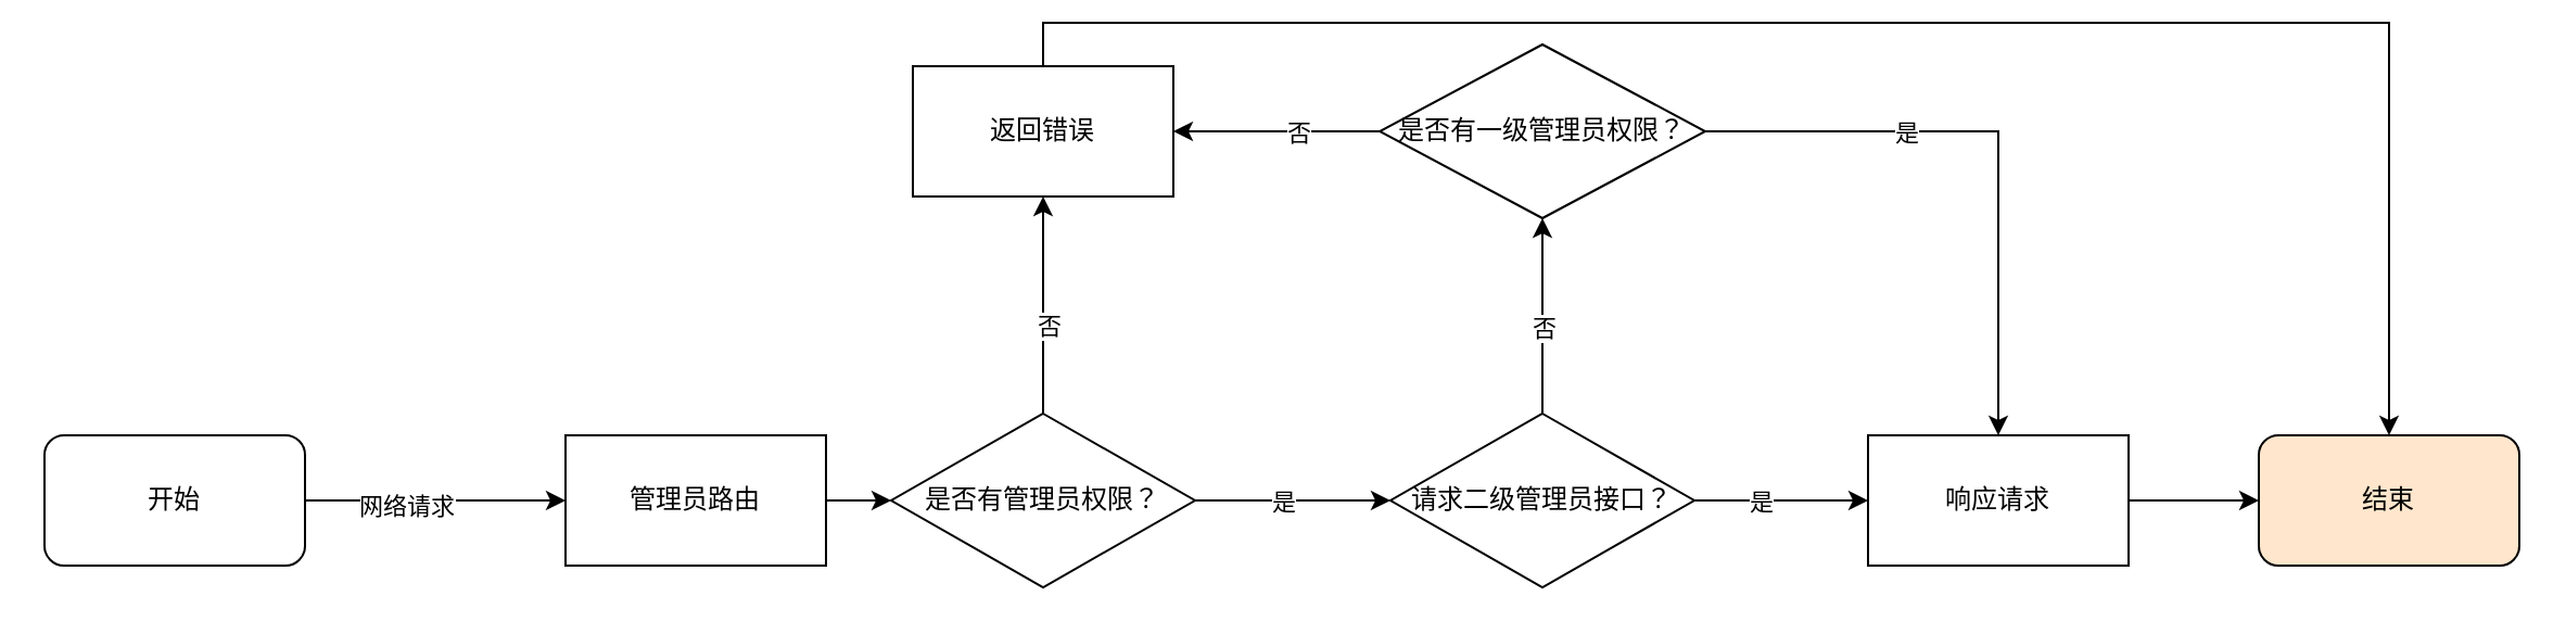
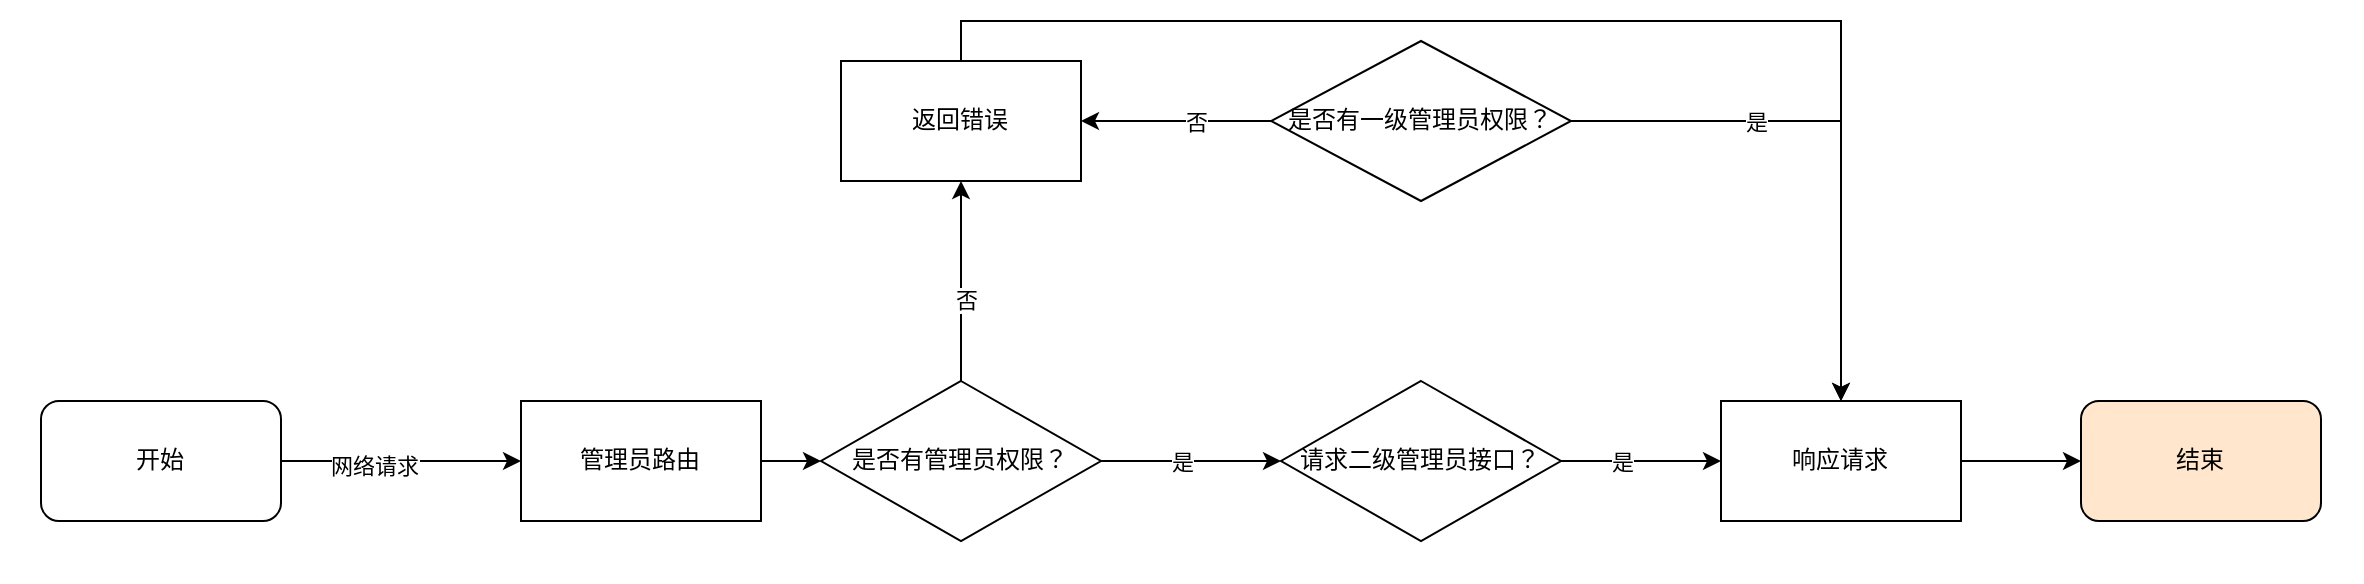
  <mxCell id="0" />
  <mxCell id="1" parent="0" />
  <mxCell id="2" value="管理员路由" style="rounded=0;whiteSpace=wrap;html=1;" vertex="1" parent="1"><mxGeometry x="260" y="200" width="120" height="60" as="geometry" /></mxCell>
  <mxCell id="3" value="" style="endArrow=classic;html=1;rounded=0;entryX=0;entryY=0.5;entryDx=0;entryDy=0;" edge="1" parent="1" target="2"><mxGeometry width="50" height="50" relative="1" as="geometry"><mxPoint x="130" y="230" as="sourcePoint" /><mxPoint x="600" y="270" as="targetPoint" /></mxGeometry></mxCell>
  <mxCell id="4" value="网络请求" style="edgeLabel;html=1;align=center;verticalAlign=middle;resizable=0;points=[];" vertex="1" connectable="0" parent="3"><mxGeometry x="-0.132" y="-2" relative="1" as="geometry"><mxPoint as="offset" /></mxGeometry></mxCell>
  <mxCell id="5" value="是否有管理员权限？" style="rhombus;whiteSpace=wrap;html=1;" vertex="1" parent="1"><mxGeometry x="410" y="190" width="140" height="80" as="geometry" /></mxCell>
  <mxCell id="6" value="" style="endArrow=classic;html=1;rounded=0;exitX=1;exitY=0.5;exitDx=0;exitDy=0;entryX=0;entryY=0.5;entryDx=0;entryDy=0;" edge="1" parent="1" source="2" target="5"><mxGeometry width="50" height="50" relative="1" as="geometry"><mxPoint x="550" y="320" as="sourcePoint" /><mxPoint x="600" y="270" as="targetPoint" /></mxGeometry></mxCell>
  <mxCell id="7" value="" style="endArrow=classic;html=1;rounded=0;exitX=0.5;exitY=0;exitDx=0;exitDy=0;" edge="1" parent="1" source="5"><mxGeometry width="50" height="50" relative="1" as="geometry"><mxPoint x="550" y="320" as="sourcePoint" /><mxPoint x="480" y="90" as="targetPoint" /></mxGeometry></mxCell>
  <mxCell id="8" value="否" style="edgeLabel;html=1;align=center;verticalAlign=middle;resizable=0;points=[];" vertex="1" connectable="0" parent="7"><mxGeometry x="-0.18" y="-2" relative="1" as="geometry"><mxPoint as="offset" /></mxGeometry></mxCell>
- <mxCell id="9" style="edgeStyle=orthogonalEdgeStyle;rounded=0;orthogonalLoop=1;jettySize=auto;html=1;exitX=0.5;exitY=0;exitDx=0;exitDy=0;" edge="1" parent="1" source="10" target="26"><mxGeometry relative="1" as="geometry" /></mxCell>
+ <mxCell id="9" style="edgeStyle=orthogonalEdgeStyle;rounded=0;orthogonalLoop=1;jettySize=auto;html=1;exitX=0.5;exitY=0;exitDx=0;exitDy=0;" edge="1" parent="1" source="10" target="25"><mxGeometry relative="1" as="geometry" /></mxCell>
  <mxCell id="10" value="返回错误" style="rounded=0;whiteSpace=wrap;html=1;" vertex="1" parent="1"><mxGeometry x="420" y="30" width="120" height="60" as="geometry" /></mxCell>
  <mxCell id="11" value="" style="endArrow=classic;html=1;rounded=0;exitX=1;exitY=0.5;exitDx=0;exitDy=0;" edge="1" parent="1" source="5"><mxGeometry width="50" height="50" relative="1" as="geometry"><mxPoint x="660" y="300" as="sourcePoint" /><mxPoint x="640" y="230" as="targetPoint" /></mxGeometry></mxCell>
  <mxCell id="12" value="是" style="edgeLabel;html=1;align=center;verticalAlign=middle;resizable=0;points=[];" vertex="1" connectable="0" parent="11"><mxGeometry x="-0.372" y="-1" relative="1" as="geometry"><mxPoint x="12" y="-1" as="offset" /></mxGeometry></mxCell>
  <mxCell id="13" style="edgeStyle=orthogonalEdgeStyle;rounded=0;orthogonalLoop=1;jettySize=auto;html=1;exitX=1;exitY=0.5;exitDx=0;exitDy=0;" edge="1" parent="1" source="15" target="25"><mxGeometry relative="1" as="geometry" /></mxCell>
  <mxCell id="14" value="是" style="edgeLabel;html=1;align=center;verticalAlign=middle;resizable=0;points=[];" vertex="1" connectable="0" parent="13"><mxGeometry x="0.26" y="1" relative="1" as="geometry"><mxPoint x="-20" y="1" as="offset" /></mxGeometry></mxCell>
  <mxCell id="15" value="请求二级管理员接口？" style="rhombus;whiteSpace=wrap;html=1;" vertex="1" parent="1"><mxGeometry x="640" y="190" width="140" height="80" as="geometry" /></mxCell>
  <mxCell id="16" style="edgeStyle=orthogonalEdgeStyle;rounded=0;orthogonalLoop=1;jettySize=auto;html=1;exitX=1;exitY=0.5;exitDx=0;exitDy=0;" edge="1" parent="1" source="18" target="25"><mxGeometry relative="1" as="geometry" /></mxCell>
  <mxCell id="17" value="是" style="edgeLabel;html=1;align=center;verticalAlign=middle;resizable=0;points=[];" vertex="1" connectable="0" parent="16"><mxGeometry x="-0.328" relative="1" as="geometry"><mxPoint as="offset" /></mxGeometry></mxCell>
  <mxCell id="18" value="是否有一级管理员权限？" style="rhombus;whiteSpace=wrap;html=1;" vertex="1" parent="1"><mxGeometry x="635" y="20" width="150" height="80" as="geometry" /></mxCell>
- <mxCell id="19" value="" style="endArrow=classic;html=1;rounded=0;exitX=0.5;exitY=0;exitDx=0;exitDy=0;entryX=0.5;entryY=1;entryDx=0;entryDy=0;" edge="1" parent="1" source="15" target="18"><mxGeometry width="50" height="50" relative="1" as="geometry"><mxPoint x="550" y="190" as="sourcePoint" /><mxPoint x="600" y="140" as="targetPoint" /></mxGeometry></mxCell>
- <mxCell id="20" value="否" style="edgeLabel;html=1;align=center;verticalAlign=middle;resizable=0;points=[];" vertex="1" connectable="0" parent="19"><mxGeometry x="-0.375" relative="1" as="geometry"><mxPoint y="-12" as="offset" /></mxGeometry></mxCell>
  <mxCell id="21" value="" style="endArrow=classic;html=1;rounded=0;exitX=0;exitY=0.5;exitDx=0;exitDy=0;entryX=1;entryY=0.5;entryDx=0;entryDy=0;" edge="1" parent="1" source="18" target="10"><mxGeometry width="50" height="50" relative="1" as="geometry"><mxPoint x="550" y="190" as="sourcePoint" /><mxPoint x="600" y="140" as="targetPoint" /></mxGeometry></mxCell>
  <mxCell id="22" value="否" style="edgeLabel;html=1;align=center;verticalAlign=middle;resizable=0;points=[];" vertex="1" connectable="0" parent="21"><mxGeometry x="-0.196" y="4" relative="1" as="geometry"><mxPoint y="-4" as="offset" /></mxGeometry></mxCell>
  <mxCell id="23" value="开始" style="rounded=1;whiteSpace=wrap;html=1;" vertex="1" parent="1"><mxGeometry x="20" y="200" width="120" height="60" as="geometry" /></mxCell>
  <mxCell id="24" style="edgeStyle=orthogonalEdgeStyle;rounded=0;orthogonalLoop=1;jettySize=auto;html=1;exitX=1;exitY=0.5;exitDx=0;exitDy=0;" edge="1" parent="1" source="25" target="26"><mxGeometry relative="1" as="geometry" /></mxCell>
  <mxCell id="25" value="响应请求" style="rounded=0;whiteSpace=wrap;html=1;" vertex="1" parent="1"><mxGeometry x="860" y="200" width="120" height="60" as="geometry" /></mxCell>
  <mxCell id="26" value="结束" style="rounded=1;whiteSpace=wrap;html=1;fillColor=#ffe6cc;" vertex="1" parent="1"><mxGeometry x="1040" y="200" width="120" height="60" as="geometry" /></mxCell>
